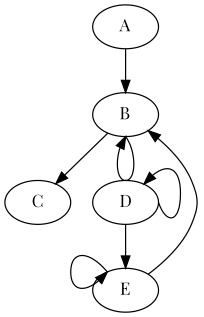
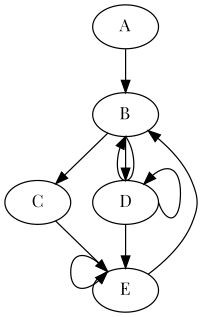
  digraph {
    fontname="Playfair Display"
    node [fontname="Playfair Display"]
    edge [fontname="Playfair Display"]
    A
    B
    C
    D
    E
    A -> B
    B -> B [headport=s tailport=s]
    B -> C
+   B -> D
+   C -> E
    D -> D [headport=ne tailport=e]
    D -> E
    E -> B
    E -> E [headport=nw tailport=nw]
  }
